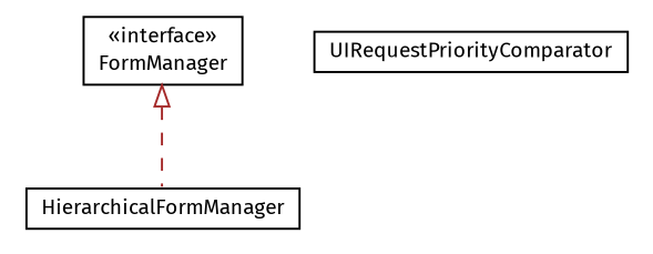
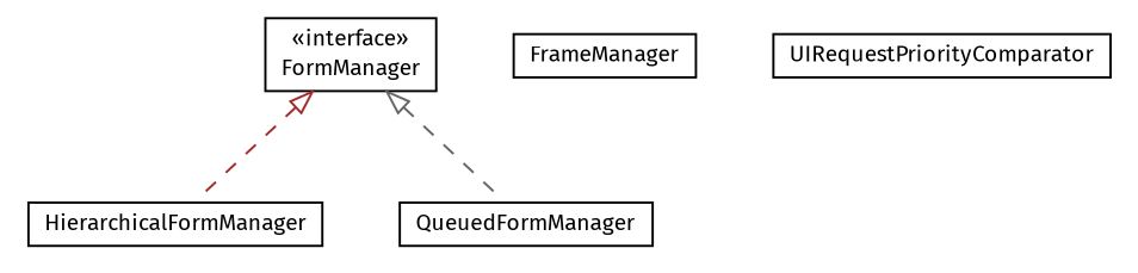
  digraph {
    fontname="Fira Sans"
    nodesep=0.25
    ranksep=0.5
    node [fontcolor=black fontname="Fira Sans" fontsize=10.0 shape=plaintext]
    edge [arrowtail=empty dir=back fontname="Fira Sans" fontsize=10 headport=p labelfontname=Helvetica labelfontsize=10 style=dashed tailport=p]
    n1 [label=<<table title="org.universAAL.ui.handler.gui.swing.formManagement.HierarchicalFormManager" border="0" cellborder="1" cellspacing="0" cellpadding="2" port="p" href="./HierarchicalFormManager.html"> 		<tr><td><table border="0" cellspacing="0" cellpadding="1"> <tr><td align="center" balign="center"> HierarchicalFormManager </td></tr> 		</table></td></tr> 		</table>>]
+   n2 [label=<<table title="org.universAAL.ui.handler.gui.swing.formManagement.QueuedFormManager" border="0" cellborder="1" cellspacing="0" cellpadding="2" port="p" href="./QueuedFormManager.html"> 		<tr><td><table border="0" cellspacing="0" cellpadding="1"> <tr><td align="center" balign="center"> QueuedFormManager </td></tr> 		</table></td></tr> 		</table>>]
+   n3 [label=<<table title="org.universAAL.ui.handler.gui.swing.formManagement.FrameManager" border="0" cellborder="1" cellspacing="0" cellpadding="2" port="p" href="./FrameManager.html"> 		<tr><td><table border="0" cellspacing="0" cellpadding="1"> <tr><td align="center" balign="center"> FrameManager </td></tr> 		</table></td></tr> 		</table>>]
    n4 [label=<<table title="org.universAAL.ui.handler.gui.swing.formManagement.UIRequestPriorityComparator" border="0" cellborder="1" cellspacing="0" cellpadding="2" port="p" href="./UIRequestPriorityComparator.html"> 		<tr><td><table border="0" cellspacing="0" cellpadding="1"> <tr><td align="center" balign="center"> UIRequestPriorityComparator </td></tr> 		</table></td></tr> 		</table>>]
    n5 [label=<<table title="org.universAAL.ui.handler.gui.swing.formManagement.FormManager" border="0" cellborder="1" cellspacing="0" cellpadding="2" port="p" href="./FormManager.html"> 		<tr><td><table border="0" cellspacing="0" cellpadding="1"> <tr><td align="center" balign="center"> &#171;interface&#187; </td></tr> <tr><td align="center" balign="center"> FormManager </td></tr> 		</table></td></tr> 		</table>>]
    n5 -> n1 [color=brown]
+   n5 -> n2 [color=gray40]
  }
